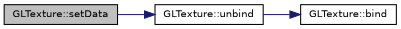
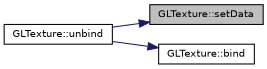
  digraph {
    rankdir=LR
    node [color=black fillcolor=white fontname=Helvetica fontsize=10 shape=record style=filled]
    edge [color=midnightblue fontname=Helvetica fontsize=10 labelfontname=Helvetica labelfontsize=10 style=solid]
    n1 [fillcolor=grey75 fontcolor=black height=0.2 label="GLTexture::setData" width=0.4]
    n2 [height=0.2 label="GLTexture::unbind" width=0.4]
    n3 [height=0.2 label="GLTexture::bind" width=0.4]
-   n1 -> n2
+   n2 -> n1
    n2 -> n3
  }
